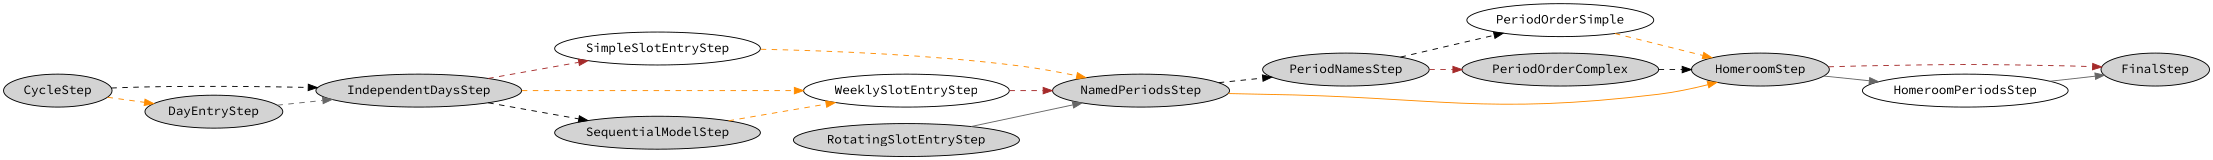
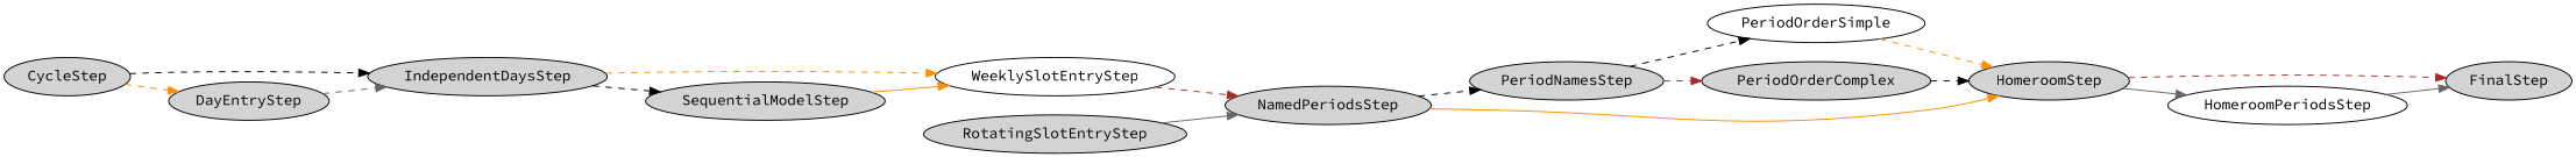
  digraph {
    fontname="Source Code Pro"
    rankdir=LR
    node [fontname="Source Code Pro" style=filled]
    edge [color=darkorange fontname="Source Code Pro" style=dashed]
    CycleStep
    IndependentDaysStep
    DayEntryStep
-   SimpleSlotEntryStep [style=""]
    WeeklySlotEntryStep [style=""]
    SequentialModelStep
    NamedPeriodsStep
    PeriodNamesStep
    HomeroomStep
    RotatingSlotEntryStep
    PeriodOrderSimple [style=""]
    PeriodOrderComplex
    FinalStep
    HomeroomPeriodsStep [style=""]
    CycleStep -> IndependentDaysStep [color=black]
    CycleStep -> DayEntryStep
-   IndependentDaysStep -> SimpleSlotEntryStep [color=brown]
    IndependentDaysStep -> WeeklySlotEntryStep
    IndependentDaysStep -> SequentialModelStep [color=black]
    DayEntryStep -> IndependentDaysStep [color=gray40]
-   SimpleSlotEntryStep -> NamedPeriodsStep
    WeeklySlotEntryStep -> NamedPeriodsStep [color=brown]
-   SequentialModelStep -> WeeklySlotEntryStep
+   SequentialModelStep -> WeeklySlotEntryStep [style=solid]
    NamedPeriodsStep -> PeriodNamesStep [color=black]
    NamedPeriodsStep -> HomeroomStep [style=solid]
    PeriodNamesStep -> PeriodOrderSimple [color=black]
    PeriodNamesStep -> PeriodOrderComplex [color=brown]
    HomeroomStep -> FinalStep [color=brown]
    HomeroomStep -> HomeroomPeriodsStep [color=gray40 style=solid]
    RotatingSlotEntryStep -> NamedPeriodsStep [color=gray40 style=solid]
    PeriodOrderSimple -> HomeroomStep
    PeriodOrderComplex -> HomeroomStep [color=black]
    HomeroomPeriodsStep -> FinalStep [color=gray40 style=solid]
  }
